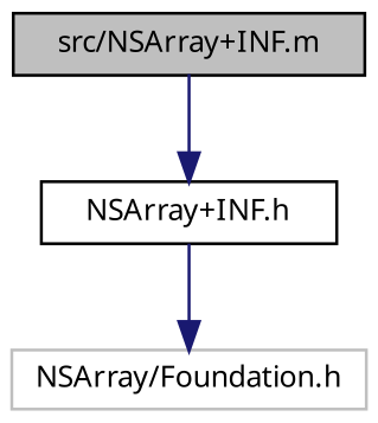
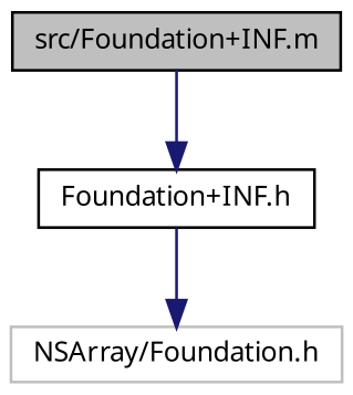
  digraph {
    node [color=black fillcolor=white fontname="FreeSans.ttf" fontsize=10 shape=record style=filled]
    edge [color=midnightblue fontname="FreeSans.ttf" fontsize=10 labelfontname="FreeSans.ttf" labelfontsize=10 style=solid]
-   n1 [fillcolor=grey75 fontcolor=black height=0.2 label="src/NSArray+INF.m" width=0.4]
-   n2 [height=0.2 label="NSArray+INF.h" width=0.4]
+   n1 [fillcolor=grey75 fontcolor=black height=0.2 label="src/Foundation+INF.m" width=0.4]
+   n2 [height=0.2 label="Foundation+INF.h" width=0.4]
    n3 [color=grey75 height=0.2 label="NSArray/Foundation.h" width=0.4]
    n1 -> n2
    n2 -> n3
  }
